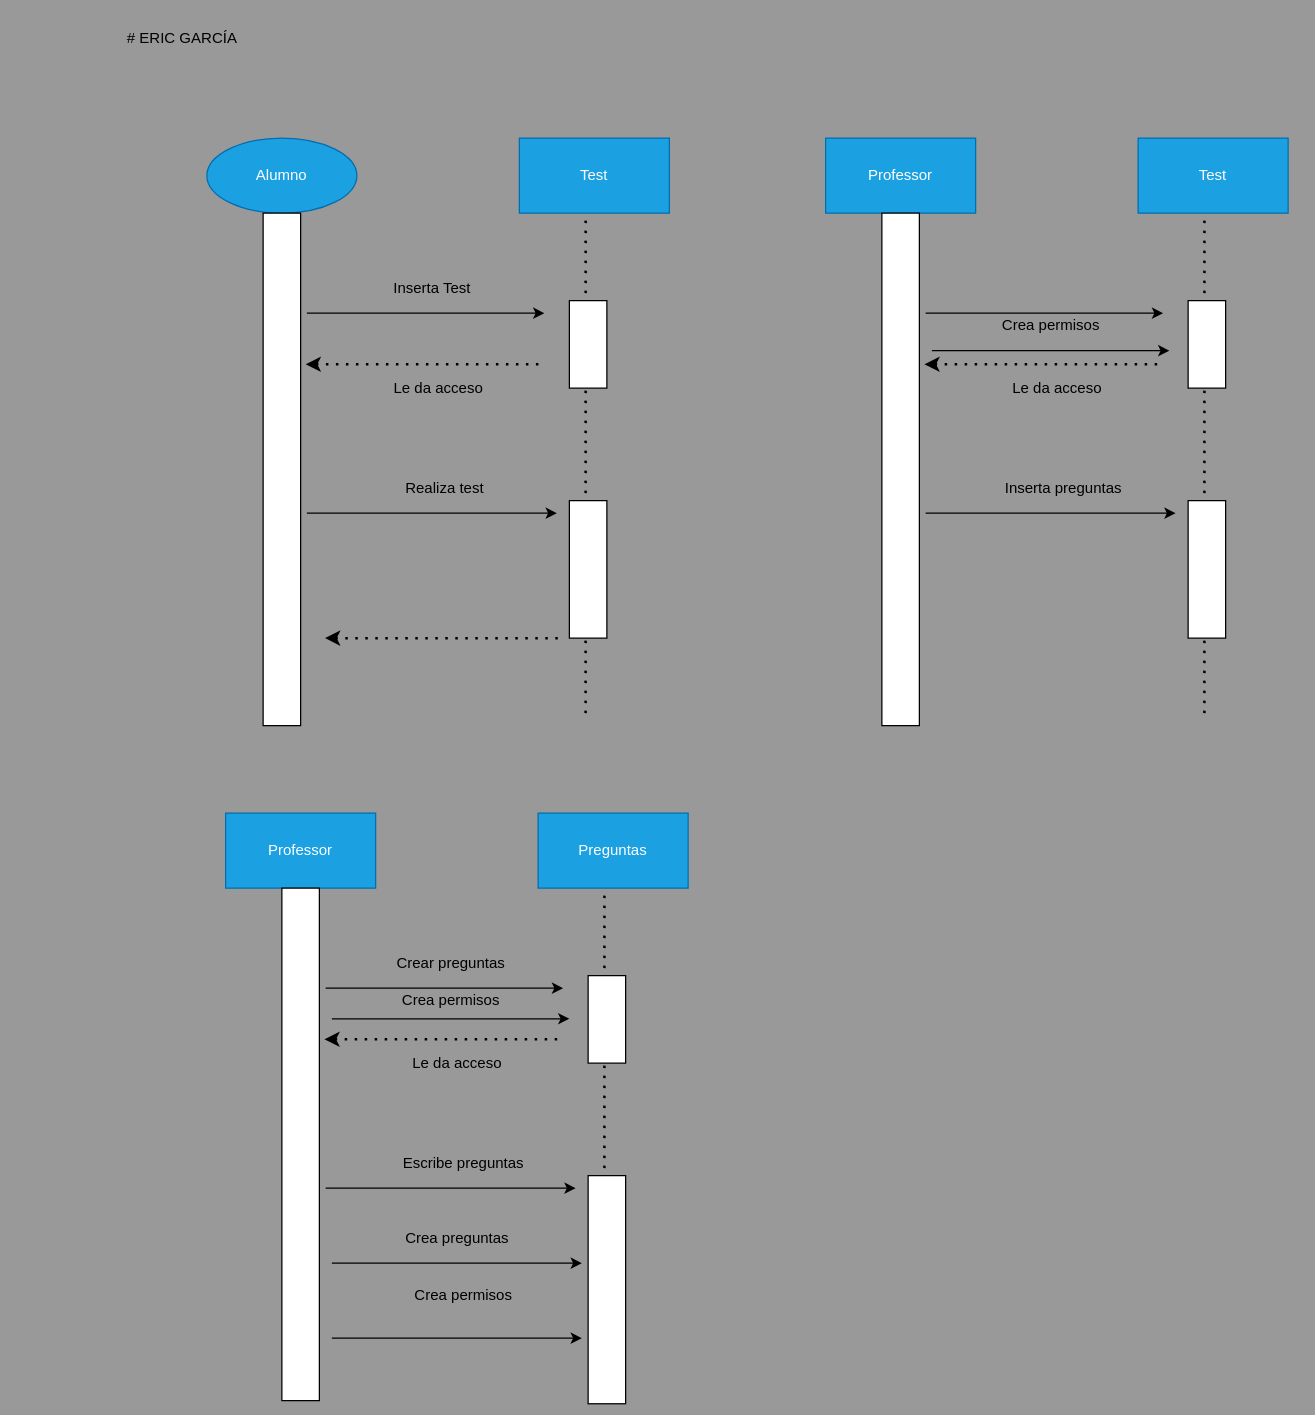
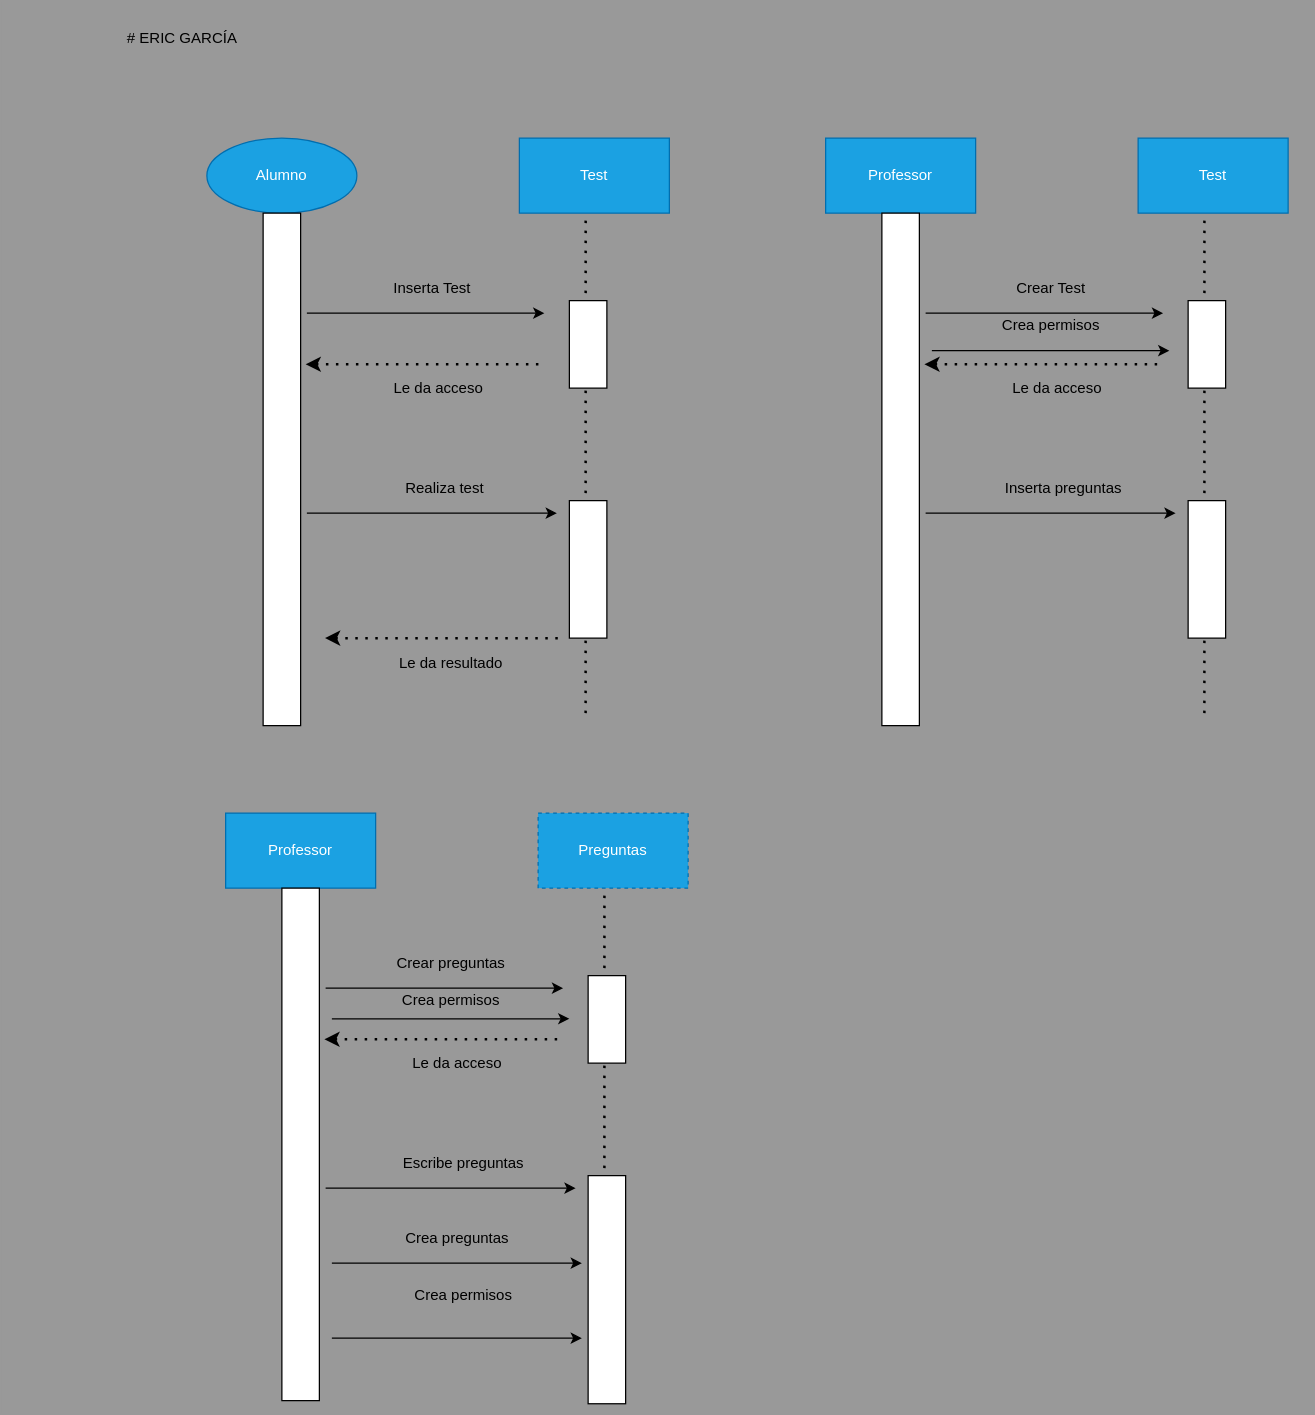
  <mxCell id="0" />
  <mxCell id="1" parent="0" />
  <mxCell id="2" value="# ERIC GARCÍA" style="text;html=1;align=center;verticalAlign=middle;resizable=0;points=[];autosize=1;" vertex="1" parent="1"><mxGeometry x="95" y="20" width="100" height="20" as="geometry" /></mxCell>
  <mxCell id="3" value="Alumno" style="ellipse;whiteSpace=wrap;html=1;fillColor=#1ba1e2;strokeColor=#006EAF;fontColor=#ffffff;" vertex="1" parent="1"><mxGeometry x="165" y="110" width="120" height="60" as="geometry" /></mxCell>
  <mxCell id="4" value="Test" style="rounded=0;whiteSpace=wrap;html=1;fillColor=#1ba1e2;strokeColor=#006EAF;fontColor=#ffffff;" vertex="1" parent="1"><mxGeometry x="415" y="110" width="120" height="60" as="geometry" /></mxCell>
  <mxCell id="5" value="" style="rounded=0;whiteSpace=wrap;html=1;rotation=90;" vertex="1" parent="1"><mxGeometry x="20" y="360" width="410" height="30" as="geometry" /></mxCell>
  <mxCell id="6" value="" style="endArrow=none;dashed=1;html=1;dashPattern=1 3;strokeWidth=2;entryX=0.442;entryY=1;entryDx=0;entryDy=0;entryPerimeter=0;" edge="1" parent="1" target="4"><mxGeometry width="50" height="50" relative="1" as="geometry"><mxPoint x="468" y="570" as="sourcePoint" /><mxPoint x="635" y="310" as="targetPoint" /></mxGeometry></mxCell>
  <mxCell id="7" value="" style="endArrow=classic;html=1;endFill=1;" edge="1" parent="1"><mxGeometry width="50" height="50" relative="1" as="geometry"><mxPoint x="245" y="250" as="sourcePoint" /><mxPoint x="435" y="250" as="targetPoint" /></mxGeometry></mxCell>
  <mxCell id="8" value="Inserta Test" style="text;html=1;align=center;verticalAlign=middle;resizable=0;points=[];autosize=1;" vertex="1" parent="1"><mxGeometry x="300" y="220" width="90" height="20" as="geometry" /></mxCell>
  <mxCell id="9" value="" style="rounded=0;whiteSpace=wrap;html=1;rotation=90;" vertex="1" parent="1"><mxGeometry x="435" y="260" width="70" height="30" as="geometry" /></mxCell>
  <mxCell id="10" value="" style="endArrow=classic;html=1;endFill=1;" edge="1" parent="1"><mxGeometry width="50" height="50" relative="1" as="geometry"><mxPoint x="245" y="410" as="sourcePoint" /><mxPoint x="445" y="410" as="targetPoint" /><Array as="points"><mxPoint x="345" y="410" /></Array></mxGeometry></mxCell>
  <mxCell id="11" value="" style="endArrow=none;dashed=1;html=1;dashPattern=1 3;strokeWidth=2;exitX=0.295;exitY=-0.133;exitDx=0;exitDy=0;exitPerimeter=0;startArrow=classic;startFill=1;" edge="1" parent="1" source="5"><mxGeometry width="50" height="50" relative="1" as="geometry"><mxPoint x="585" y="360" as="sourcePoint" /><mxPoint x="435" y="291" as="targetPoint" /></mxGeometry></mxCell>
  <mxCell id="12" value="Le da acceso" style="text;html=1;align=center;verticalAlign=middle;resizable=0;points=[];autosize=1;" vertex="1" parent="1"><mxGeometry x="305" y="300" width="90" height="20" as="geometry" /></mxCell>
  <mxCell id="13" value="Realiza test" style="text;html=1;align=center;verticalAlign=middle;resizable=0;points=[];autosize=1;" vertex="1" parent="1"><mxGeometry x="315" y="380" width="80" height="20" as="geometry" /></mxCell>
  <mxCell id="14" value="" style="rounded=0;whiteSpace=wrap;html=1;rotation=90;" vertex="1" parent="1"><mxGeometry x="415" y="440" width="110" height="30" as="geometry" /></mxCell>
  <mxCell id="15" value="" style="endArrow=none;dashed=1;html=1;dashPattern=1 3;strokeWidth=2;exitX=0.295;exitY=-0.133;exitDx=0;exitDy=0;exitPerimeter=0;startArrow=classic;startFill=1;" edge="1" parent="1"><mxGeometry width="50" height="50" relative="1" as="geometry"><mxPoint x="259.5" y="510" as="sourcePoint" /><mxPoint x="450.51" y="510.05" as="targetPoint" /></mxGeometry></mxCell>
+ <mxCell id="16" value="Le da resultado" style="text;html=1;align=center;verticalAlign=middle;resizable=0;points=[];autosize=1;" vertex="1" parent="1"><mxGeometry x="310" y="520" width="100" height="20" as="geometry" /></mxCell>
  <mxCell id="17" value="Professor" style="rounded=0;whiteSpace=wrap;html=1;fillColor=#1ba1e2;strokeColor=#006EAF;fontColor=#ffffff;" vertex="1" parent="1"><mxGeometry x="660" y="110" width="120" height="60" as="geometry" /></mxCell>
  <mxCell id="18" value="Test" style="rounded=0;whiteSpace=wrap;html=1;fillColor=#1ba1e2;strokeColor=#006EAF;fontColor=#ffffff;" vertex="1" parent="1"><mxGeometry x="910" y="110" width="120" height="60" as="geometry" /></mxCell>
  <mxCell id="19" value="" style="rounded=0;whiteSpace=wrap;html=1;rotation=90;" vertex="1" parent="1"><mxGeometry x="515" y="360" width="410" height="30" as="geometry" /></mxCell>
  <mxCell id="20" value="" style="endArrow=none;dashed=1;html=1;dashPattern=1 3;strokeWidth=2;entryX=0.442;entryY=1;entryDx=0;entryDy=0;entryPerimeter=0;" edge="1" parent="1" target="18"><mxGeometry width="50" height="50" relative="1" as="geometry"><mxPoint x="963" y="570" as="sourcePoint" /><mxPoint x="1130" y="310" as="targetPoint" /></mxGeometry></mxCell>
  <mxCell id="21" value="" style="endArrow=classic;html=1;endFill=1;" edge="1" parent="1"><mxGeometry width="50" height="50" relative="1" as="geometry"><mxPoint x="740" y="250" as="sourcePoint" /><mxPoint x="930" y="250" as="targetPoint" /></mxGeometry></mxCell>
+ <mxCell id="22" value="Crear Test" style="text;html=1;align=center;verticalAlign=middle;resizable=0;points=[];autosize=1;" vertex="1" parent="1"><mxGeometry x="805" y="220" width="70" height="20" as="geometry" /></mxCell>
  <mxCell id="23" value="" style="rounded=0;whiteSpace=wrap;html=1;rotation=90;" vertex="1" parent="1"><mxGeometry x="930" y="260" width="70" height="30" as="geometry" /></mxCell>
  <mxCell id="24" value="" style="endArrow=classic;html=1;endFill=1;" edge="1" parent="1"><mxGeometry width="50" height="50" relative="1" as="geometry"><mxPoint x="740" y="410" as="sourcePoint" /><mxPoint x="940" y="410" as="targetPoint" /><Array as="points"><mxPoint x="840" y="410" /></Array></mxGeometry></mxCell>
  <mxCell id="25" value="" style="endArrow=none;dashed=1;html=1;dashPattern=1 3;strokeWidth=2;exitX=0.295;exitY=-0.133;exitDx=0;exitDy=0;exitPerimeter=0;startArrow=classic;startFill=1;" edge="1" parent="1" source="19"><mxGeometry width="50" height="50" relative="1" as="geometry"><mxPoint x="1080" y="360" as="sourcePoint" /><mxPoint x="930" y="291" as="targetPoint" /></mxGeometry></mxCell>
  <mxCell id="26" value="Le da acceso" style="text;html=1;align=center;verticalAlign=middle;resizable=0;points=[];autosize=1;" vertex="1" parent="1"><mxGeometry x="800" y="300" width="90" height="20" as="geometry" /></mxCell>
  <mxCell id="27" value="Inserta preguntas" style="text;html=1;align=center;verticalAlign=middle;resizable=0;points=[];autosize=1;" vertex="1" parent="1"><mxGeometry x="795" y="380" width="110" height="20" as="geometry" /></mxCell>
  <mxCell id="28" value="" style="rounded=0;whiteSpace=wrap;html=1;rotation=90;" vertex="1" parent="1"><mxGeometry x="910" y="440" width="110" height="30" as="geometry" /></mxCell>
  <mxCell id="29" value="Professor" style="rounded=0;whiteSpace=wrap;html=1;fillColor=#1ba1e2;strokeColor=#006EAF;fontColor=#ffffff;" vertex="1" parent="1"><mxGeometry x="180" y="650" width="120" height="60" as="geometry" /></mxCell>
- <mxCell id="30" value="Preguntas" style="rounded=0;whiteSpace=wrap;html=1;fillColor=#1ba1e2;strokeColor=#006EAF;fontColor=#ffffff;" vertex="1" parent="1"><mxGeometry x="430" y="650" width="120" height="60" as="geometry" /></mxCell>
+ <mxCell id="30" value="Preguntas" style="rounded=0;whiteSpace=wrap;html=1;fillColor=#1ba1e2;strokeColor=#006EAF;fontColor=#ffffff;dashed=1;" vertex="1" parent="1"><mxGeometry x="430" y="650" width="120" height="60" as="geometry" /></mxCell>
  <mxCell id="31" value="" style="rounded=0;whiteSpace=wrap;html=1;rotation=90;" vertex="1" parent="1"><mxGeometry x="35" y="900" width="410" height="30" as="geometry" /></mxCell>
  <mxCell id="32" value="" style="endArrow=none;dashed=1;html=1;dashPattern=1 3;strokeWidth=2;entryX=0.442;entryY=1;entryDx=0;entryDy=0;entryPerimeter=0;" edge="1" parent="1" target="30"><mxGeometry width="50" height="50" relative="1" as="geometry"><mxPoint x="483" y="1110" as="sourcePoint" /><mxPoint x="650" y="850" as="targetPoint" /></mxGeometry></mxCell>
  <mxCell id="33" value="" style="endArrow=classic;html=1;endFill=1;" edge="1" parent="1"><mxGeometry width="50" height="50" relative="1" as="geometry"><mxPoint x="260" y="790" as="sourcePoint" /><mxPoint x="450" y="790" as="targetPoint" /></mxGeometry></mxCell>
  <mxCell id="34" value="Crear preguntas" style="text;html=1;align=center;verticalAlign=middle;resizable=0;points=[];autosize=1;" vertex="1" parent="1"><mxGeometry x="310" y="760" width="100" height="20" as="geometry" /></mxCell>
  <mxCell id="35" value="" style="rounded=0;whiteSpace=wrap;html=1;rotation=90;" vertex="1" parent="1"><mxGeometry x="450" y="800" width="70" height="30" as="geometry" /></mxCell>
  <mxCell id="36" value="" style="endArrow=classic;html=1;endFill=1;" edge="1" parent="1"><mxGeometry width="50" height="50" relative="1" as="geometry"><mxPoint x="260" y="950" as="sourcePoint" /><mxPoint x="460" y="950" as="targetPoint" /><Array as="points"><mxPoint x="360" y="950" /></Array></mxGeometry></mxCell>
  <mxCell id="37" value="" style="endArrow=none;dashed=1;html=1;dashPattern=1 3;strokeWidth=2;exitX=0.295;exitY=-0.133;exitDx=0;exitDy=0;exitPerimeter=0;startArrow=classic;startFill=1;" edge="1" parent="1" source="31"><mxGeometry width="50" height="50" relative="1" as="geometry"><mxPoint x="600" y="900" as="sourcePoint" /><mxPoint x="450" y="831" as="targetPoint" /></mxGeometry></mxCell>
  <mxCell id="38" value="Le da acceso" style="text;html=1;align=center;verticalAlign=middle;resizable=0;points=[];autosize=1;" vertex="1" parent="1"><mxGeometry x="320" y="840" width="90" height="20" as="geometry" /></mxCell>
  <mxCell id="39" value="Escribe preguntas" style="text;html=1;align=center;verticalAlign=middle;resizable=0;points=[];autosize=1;" vertex="1" parent="1"><mxGeometry x="315" y="920" width="110" height="20" as="geometry" /></mxCell>
  <mxCell id="40" value="" style="rounded=0;whiteSpace=wrap;html=1;rotation=90;" vertex="1" parent="1"><mxGeometry x="393.75" y="1016.25" width="182.5" height="30" as="geometry" /></mxCell>
  <mxCell id="41" value="" style="endArrow=classic;html=1;endFill=1;" edge="1" parent="1"><mxGeometry width="50" height="50" relative="1" as="geometry"><mxPoint x="265" y="814.5" as="sourcePoint" /><mxPoint x="455" y="814.5" as="targetPoint" /></mxGeometry></mxCell>
  <mxCell id="42" value="Crea permisos" style="text;html=1;align=center;verticalAlign=middle;resizable=0;points=[];autosize=1;" vertex="1" parent="1"><mxGeometry x="315" y="790" width="90" height="20" as="geometry" /></mxCell>
  <mxCell id="43" value="Crea permisos" style="text;html=1;align=center;verticalAlign=middle;resizable=0;points=[];autosize=1;" vertex="1" parent="1"><mxGeometry x="795" y="250" width="90" height="20" as="geometry" /></mxCell>
  <mxCell id="44" value="" style="endArrow=classic;html=1;endFill=1;" edge="1" parent="1"><mxGeometry width="50" height="50" relative="1" as="geometry"><mxPoint x="745" y="280" as="sourcePoint" /><mxPoint x="935" y="280" as="targetPoint" /><Array as="points"><mxPoint x="835" y="280" /></Array></mxGeometry></mxCell>
  <mxCell id="45" value="Crea preguntas" style="text;html=1;align=center;verticalAlign=middle;resizable=0;points=[];autosize=1;" vertex="1" parent="1"><mxGeometry x="315" y="980" width="100" height="20" as="geometry" /></mxCell>
  <mxCell id="46" value="" style="endArrow=classic;html=1;endFill=1;" edge="1" parent="1"><mxGeometry width="50" height="50" relative="1" as="geometry"><mxPoint x="265" y="1010" as="sourcePoint" /><mxPoint x="465" y="1010" as="targetPoint" /><Array as="points" /></mxGeometry></mxCell>
  <mxCell id="47" value="Crea permisos" style="text;html=1;align=center;verticalAlign=middle;resizable=0;points=[];autosize=1;" vertex="1" parent="1"><mxGeometry x="325" y="1026.25" width="90" height="20" as="geometry" /></mxCell>
  <mxCell id="48" value="" style="endArrow=classic;html=1;endFill=1;" edge="1" parent="1"><mxGeometry width="50" height="50" relative="1" as="geometry"><mxPoint x="265" y="1070" as="sourcePoint" /><mxPoint x="465" y="1070" as="targetPoint" /><Array as="points" /></mxGeometry></mxCell>
